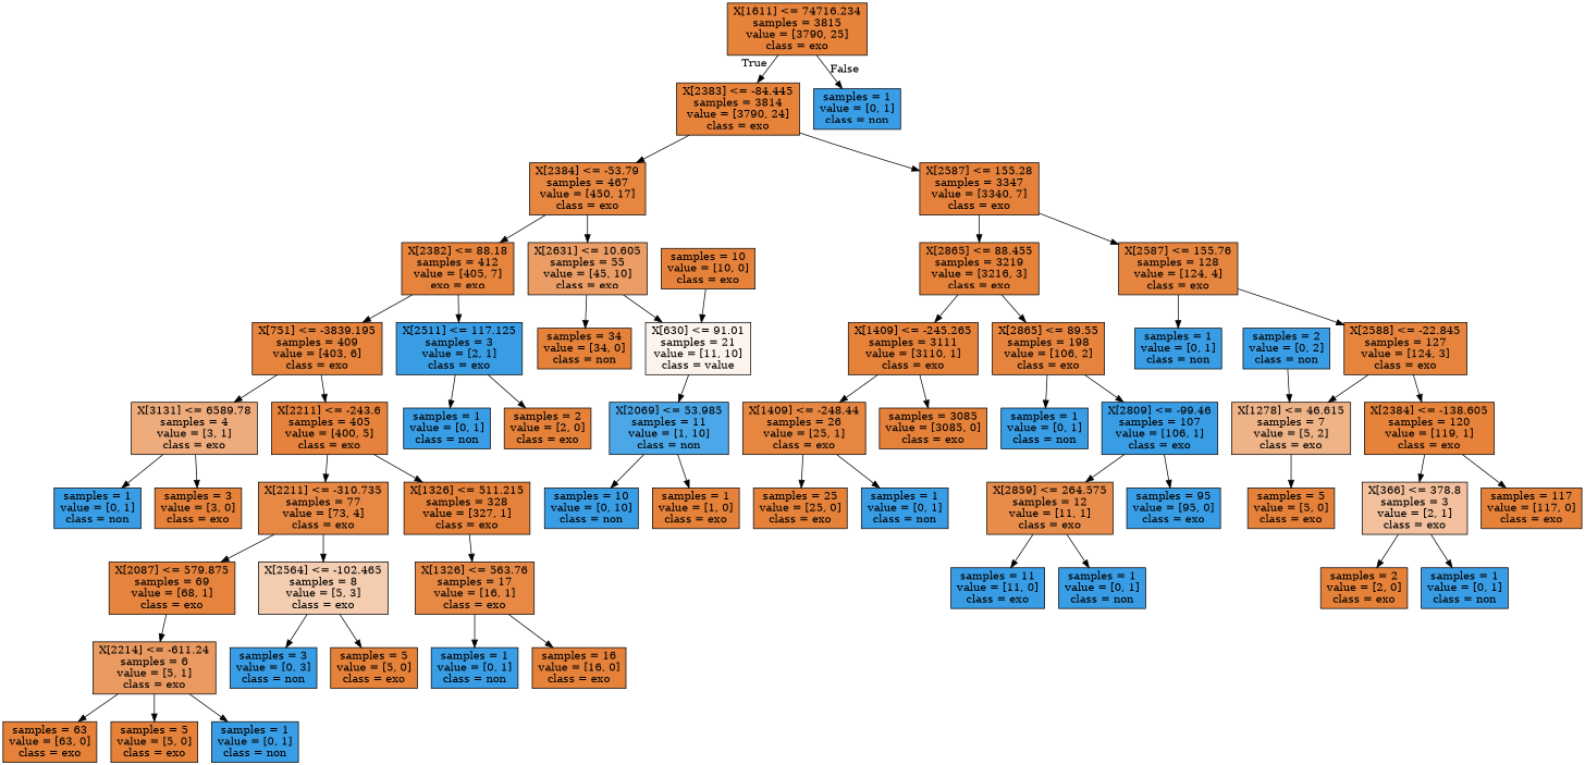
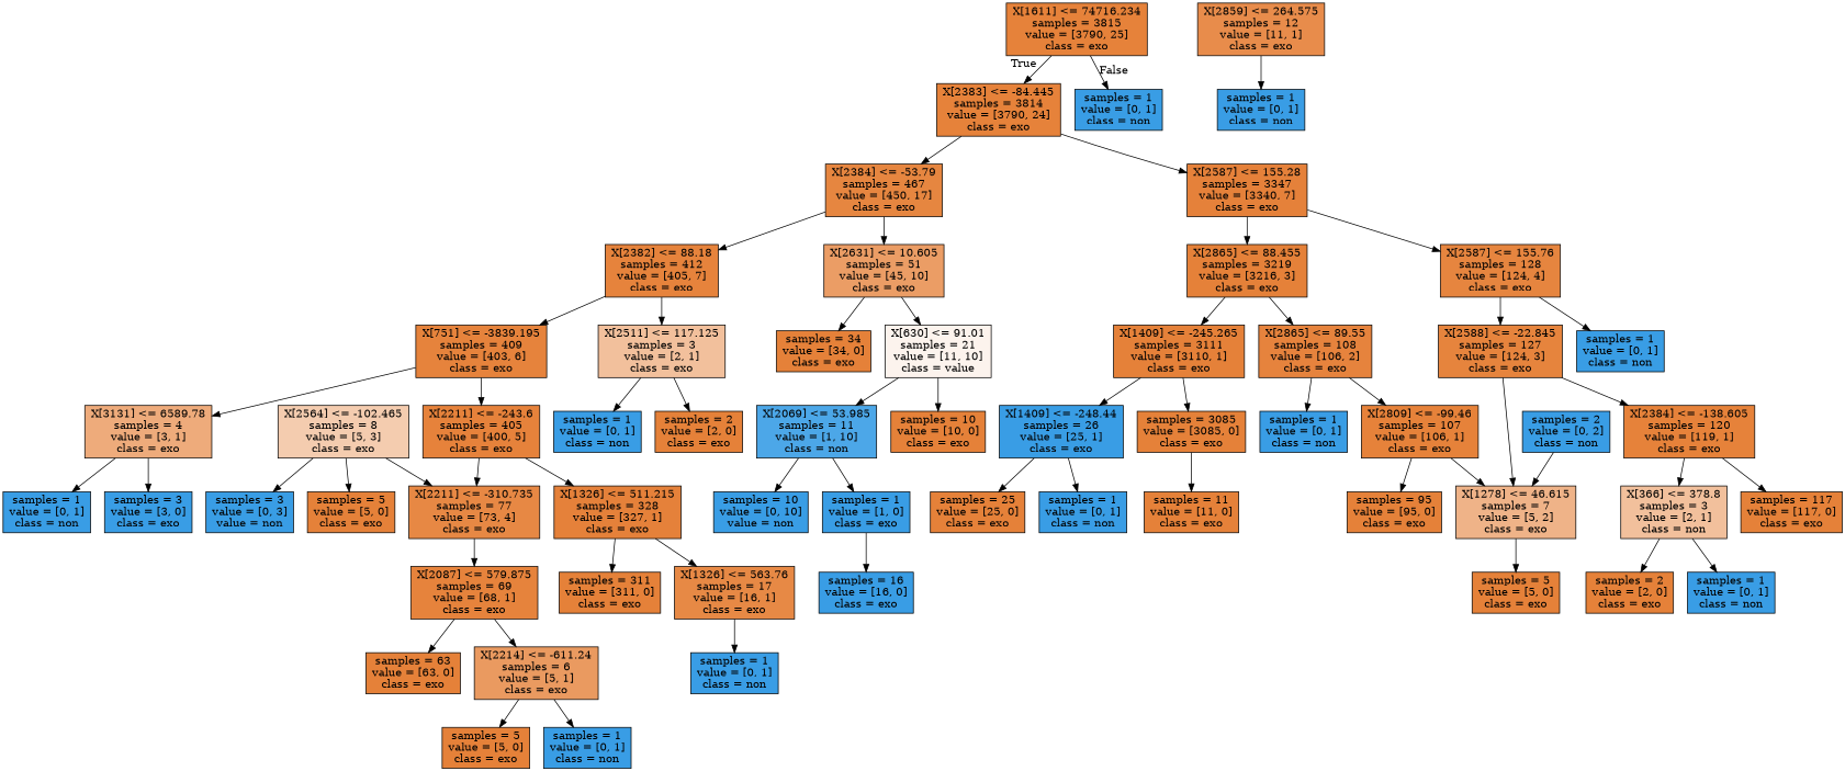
  digraph {
    node [color=black fillcolor="#e58139ff" shape=box style=filled]
    n1 [fillcolor="#e58139fd" label="X[1611] <= 74716.234\nsamples = 3815\nvalue = [3790, 25]\nclass = exo"]
    n2 [fillcolor="#e58139fd" label="X[2383] <= -84.445\nsamples = 3814\nvalue = [3790, 24]\nclass = exo"]
    n3 [fillcolor="#399de5ff" label="samples = 1\nvalue = [0, 1]\nclass = non"]
    n4 [fillcolor="#e58139f5" label="X[2384] <= -53.79\nsamples = 467\nvalue = [450, 17]\nclass = exo"]
    n5 [fillcolor="#e58139fe" label="X[2587] <= 155.28\nsamples = 3347\nvalue = [3340, 7]\nclass = exo"]
-   n6 [fillcolor="#e58139fb" label="X[2382] <= 88.18\nsamples = 412\nvalue = [405, 7]\nexo = exo"]
-   n7 [fillcolor="#e58139c6" label="X[2631] <= 10.605\nsamples = 55\nvalue = [45, 10]\nclass = exo"]
+   n6 [fillcolor="#e58139fb" label="X[2382] <= 88.18\nsamples = 412\nvalue = [405, 7]\nclass = exo"]
+   n7 [fillcolor="#e58139c6" label="X[2631] <= 10.605\nsamples = 51\nvalue = [45, 10]\nclass = exo"]
    n8 [label="X[2865] <= 88.455\nsamples = 3219\nvalue = [3216, 3]\nclass = exo"]
    n9 [fillcolor="#e58139f7" label="X[2587] <= 155.76\nsamples = 128\nvalue = [124, 4]\nclass = exo"]
    n10 [fillcolor="#e58139fb" label="X[751] <= -3839.195\nsamples = 409\nvalue = [403, 6]\nclass = exo"]
-   n11 [fillcolor="#399de5ff" label="X[2511] <= 117.125\nsamples = 3\nvalue = [2, 1]\nclass = exo"]
-   n12 [label="samples = 34\nvalue = [34, 0]\nclass = non"]
+   n11 [fillcolor="#e581397f" label="X[2511] <= 117.125\nsamples = 3\nvalue = [2, 1]\nclass = exo"]
+   n12 [label="samples = 34\nvalue = [34, 0]\nclass = exo"]
    n13 [fillcolor="#e5813917" label="X[630] <= 91.01\nsamples = 21\nvalue = [11, 10]\nclass = value"]
    n14 [fillcolor="#e58139aa" label="X[3131] <= 6589.78\nsamples = 4\nvalue = [3, 1]\nclass = exo"]
    n15 [fillcolor="#e58139fc" label="X[2211] <= -243.6\nsamples = 405\nvalue = [400, 5]\nclass = exo"]
    n16 [fillcolor="#399de5ff" label="samples = 1\nvalue = [0, 1]\nclass = non"]
    n17 [label="samples = 2\nvalue = [2, 0]\nclass = exo"]
    n18 [fillcolor="#399de5ff" label="samples = 1\nvalue = [0, 1]\nclass = non"]
-   n19 [label="samples = 3\nvalue = [3, 0]\nclass = exo"]
+   n19 [fillcolor="#399de5ff" label="samples = 3\nvalue = [3, 0]\nclass = exo"]
    n20 [fillcolor="#e58139f1" label="X[2211] <= -310.735\nsamples = 77\nvalue = [73, 4]\nclass = exo"]
    n21 [fillcolor="#e58139fe" label="X[1326] <= 511.215\nsamples = 328\nvalue = [327, 1]\nclass = exo"]
    n22 [fillcolor="#e58139fb" label="X[2087] <= 579.875\nsamples = 69\nvalue = [68, 1]\nclass = exo"]
    n23 [fillcolor="#e5813966" label="X[2564] <= -102.465\nsamples = 8\nvalue = [5, 3]\nclass = exo"]
+   n24 [label="samples = 311\nvalue = [311, 0]\nclass = exo"]
    n25 [fillcolor="#e58139ef" label="X[1326] <= 563.76\nsamples = 17\nvalue = [16, 1]\nclass = exo"]
    n26 [label="samples = 63\nvalue = [63, 0]\nclass = exo"]
    n27 [fillcolor="#e58139cc" label="X[2214] <= -611.24\nsamples = 6\nvalue = [5, 1]\nclass = exo"]
-   n28 [fillcolor="#399de5ff" label="samples = 3\nvalue = [0, 3]\nclass = non"]
+   n28 [fillcolor="#399de5ff" label="samples = 3\nvalue = [0, 3]\nvalue = non"]
    n29 [label="samples = 5\nvalue = [5, 0]\nclass = exo"]
    n30 [label="samples = 5\nvalue = [5, 0]\nclass = exo"]
    n31 [fillcolor="#399de5ff" label="samples = 1\nvalue = [0, 1]\nclass = non"]
    n32 [fillcolor="#399de5ff" label="samples = 1\nvalue = [0, 1]\nclass = non"]
-   n33 [label="samples = 16\nvalue = [16, 0]\nclass = exo"]
+   n33 [fillcolor="#399de5ff" label="samples = 16\nvalue = [16, 0]\nclass = exo"]
    n34 [fillcolor="#399de5e6" label="X[2069] <= 53.985\nsamples = 11\nvalue = [1, 10]\nclass = non"]
    n35 [label="samples = 10\nvalue = [10, 0]\nclass = exo"]
-   n36 [fillcolor="#399de5ff" label="samples = 10\nvalue = [0, 10]\nclass = non"]
-   n37 [label="samples = 1\nvalue = [1, 0]\nclass = exo"]
+   n36 [fillcolor="#399de5ff" label="samples = 10\nvalue = [0, 10]\nvalue = non"]
+   n37 [fillcolor="#399de5ff" label="samples = 1\nvalue = [1, 0]\nclass = exo"]
    n38 [label="X[1409] <= -245.265\nsamples = 3111\nvalue = [3110, 1]\nclass = exo"]
-   n39 [fillcolor="#e58139fa" label="X[2865] <= 89.55\nsamples = 198\nvalue = [106, 2]\nclass = exo"]
+   n39 [fillcolor="#e58139fa" label="X[2865] <= 89.55\nsamples = 108\nvalue = [106, 2]\nclass = exo"]
    n40 [fillcolor="#399de5ff" label="samples = 1\nvalue = [0, 1]\nclass = non"]
    n41 [fillcolor="#e58139f9" label="X[2588] <= -22.845\nsamples = 127\nvalue = [124, 3]\nclass = exo"]
-   n42 [fillcolor="#e58139f5" label="X[1409] <= -248.44\nsamples = 26\nvalue = [25, 1]\nclass = exo"]
+   n42 [fillcolor="#399de5ff" label="X[1409] <= -248.44\nsamples = 26\nvalue = [25, 1]\nclass = exo"]
    n43 [label="samples = 3085\nvalue = [3085, 0]\nclass = exo"]
    n44 [fillcolor="#399de5ff" label="samples = 1\nvalue = [0, 1]\nclass = non"]
-   n45 [fillcolor="#399de5ff" label="X[2809] <= -99.46\nsamples = 107\nvalue = [106, 1]\nclass = exo"]
+   n45 [fillcolor="#e58139fd" label="X[2809] <= -99.46\nsamples = 107\nvalue = [106, 1]\nclass = exo"]
    n46 [label="samples = 25\nvalue = [25, 0]\nclass = exo"]
    n47 [fillcolor="#399de5ff" label="samples = 1\nvalue = [0, 1]\nclass = non"]
    n48 [fillcolor="#e58139e8" label="X[2859] <= 264.575\nsamples = 12\nvalue = [11, 1]\nclass = exo"]
-   n49 [fillcolor="#399de5ff" label="samples = 95\nvalue = [95, 0]\nclass = exo"]
-   n50 [fillcolor="#399de5ff" label="samples = 11\nvalue = [11, 0]\nclass = exo"]
+   n49 [label="samples = 95\nvalue = [95, 0]\nclass = exo"]
+   n50 [label="samples = 11\nvalue = [11, 0]\nclass = exo"]
    n51 [fillcolor="#399de5ff" label="samples = 1\nvalue = [0, 1]\nclass = non"]
    n52 [fillcolor="#e5813999" label="X[1278] <= 46.615\nsamples = 7\nvalue = [5, 2]\nclass = exo"]
    n53 [fillcolor="#e58139fd" label="X[2384] <= -138.605\nsamples = 120\nvalue = [119, 1]\nclass = exo"]
    n54 [label="samples = 5\nvalue = [5, 0]\nclass = exo"]
-   n55 [fillcolor="#e581397f" label="X[366] <= 378.8\nsamples = 3\nvalue = [2, 1]\nclass = exo"]
+   n55 [fillcolor="#e581397f" label="X[366] <= 378.8\nsamples = 3\nvalue = [2, 1]\nclass = non"]
    n56 [label="samples = 117\nvalue = [117, 0]\nclass = exo"]
    n57 [fillcolor="#399de5ff" label="samples = 2\nvalue = [0, 2]\nclass = non"]
    n58 [label="samples = 2\nvalue = [2, 0]\nclass = exo"]
    n59 [fillcolor="#399de5ff" label="samples = 1\nvalue = [0, 1]\nclass = non"]
    n1 -> n2 [headlabel=True labelangle=45 labeldistance=2.5]
    n1 -> n3 [headlabel=False labelangle=-45 labeldistance=2.5]
    n2 -> n4
    n2 -> n5
    n4 -> n6
    n4 -> n7
    n5 -> n8
    n5 -> n9
    n6 -> n10
    n6 -> n11
    n7 -> n12
    n7 -> n13
    n8 -> n38
    n8 -> n39
    n9 -> n40
    n9 -> n41
    n10 -> n14
    n10 -> n15
    n11 -> n16
    n11 -> n17
    n13 -> n34
-   n35 -> n13
+   n13 -> n35
    n14 -> n18
    n14 -> n19
    n15 -> n20
    n15 -> n21
    n20 -> n22
-   n20 -> n23
+   n23 -> n20
+   n21 -> n24
    n21 -> n25
-   n27 -> n26
+   n22 -> n26
    n22 -> n27
    n23 -> n28
    n23 -> n29
    n25 -> n32
-   n25 -> n33
+   n37 -> n33
    n27 -> n30
    n27 -> n31
    n34 -> n36
    n34 -> n37
    n38 -> n42
    n38 -> n43
    n39 -> n44
    n39 -> n45
    n41 -> n52
    n41 -> n53
    n42 -> n46
    n42 -> n47
-   n45 -> n48
+   n45 -> n52
    n45 -> n49
-   n48 -> n50
+   n43 -> n50
    n48 -> n51
    n52 -> n54
    n53 -> n55
    n53 -> n56
    n55 -> n58
    n55 -> n59
    n57 -> n52
  }
